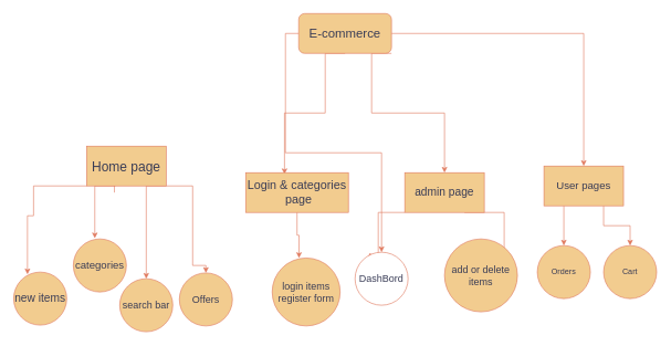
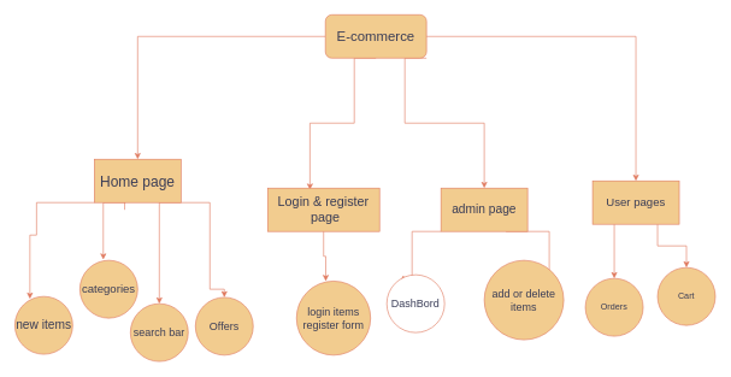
  <mxCell id="0" />
  <mxCell id="1" parent="0" />
  <mxCell id="2" style="edgeStyle=orthogonalEdgeStyle;rounded=0;orthogonalLoop=1;jettySize=auto;html=1;exitX=0.5;exitY=1;exitDx=0;exitDy=0;entryX=0.378;entryY=0.037;entryDx=0;entryDy=0;entryPerimeter=0;labelBackgroundColor=none;fontColor=default;strokeColor=#E07A5F;" parent="1" source="6" target="13" edge="1"><mxGeometry relative="1" as="geometry"><Array as="points"><mxPoint x="490" y="80" /><mxPoint x="490" y="170" /><mxPoint x="429" y="170" /></Array></mxGeometry></mxCell>
  <mxCell id="3" style="edgeStyle=orthogonalEdgeStyle;rounded=0;orthogonalLoop=1;jettySize=auto;html=1;exitX=1;exitY=0.5;exitDx=0;exitDy=0;entryX=0.5;entryY=0;entryDx=0;entryDy=0;labelBackgroundColor=none;fontColor=default;strokeColor=#E07A5F;" parent="1" source="6" target="16" edge="1"><mxGeometry relative="1" as="geometry" /></mxCell>
- <mxCell id="4" style="edgeStyle=orthogonalEdgeStyle;rounded=0;orthogonalLoop=1;jettySize=auto;html=1;exitX=0;exitY=0.5;exitDx=0;exitDy=0;labelBackgroundColor=none;fontColor=default;strokeColor=#E07A5F;" parent="1" source="6" target="24" edge="1"><mxGeometry relative="1" as="geometry" /></mxCell>
+ <mxCell id="4" style="edgeStyle=orthogonalEdgeStyle;rounded=0;orthogonalLoop=1;jettySize=auto;html=1;exitX=0;exitY=0.5;exitDx=0;exitDy=0;entryX=0.5;entryY=0;entryDx=0;entryDy=0;labelBackgroundColor=none;fontColor=default;strokeColor=#E07A5F;" parent="1" source="6" target="11" edge="1"><mxGeometry relative="1" as="geometry" /></mxCell>
  <mxCell id="5" style="edgeStyle=orthogonalEdgeStyle;rounded=0;orthogonalLoop=1;jettySize=auto;html=1;exitX=1;exitY=1;exitDx=0;exitDy=0;labelBackgroundColor=none;fontColor=default;strokeColor=#E07A5F;" parent="1" source="6" target="19" edge="1"><mxGeometry relative="1" as="geometry"><Array as="points"><mxPoint x="560" y="80" /><mxPoint x="560" y="170" /><mxPoint x="670" y="170" /></Array></mxGeometry></mxCell>
  <mxCell id="6" value="&lt;font style=&quot;font-size: 19px;&quot;&gt;E-commerce&lt;/font&gt;" style="rounded=1;whiteSpace=wrap;html=1;labelBackgroundColor=none;fillColor=#F2CC8F;strokeColor=#E07A5F;fontColor=#393C56;" parent="1" vertex="1"><mxGeometry x="450" y="20" width="140" height="60" as="geometry" /></mxCell>
  <mxCell id="7" style="edgeStyle=orthogonalEdgeStyle;rounded=0;orthogonalLoop=1;jettySize=auto;html=1;exitX=0;exitY=1;exitDx=0;exitDy=0;entryX=0.26;entryY=0.042;entryDx=0;entryDy=0;entryPerimeter=0;labelBackgroundColor=none;fontColor=default;strokeColor=#E07A5F;" parent="1" source="11" target="20" edge="1"><mxGeometry relative="1" as="geometry"><Array as="points"><mxPoint x="50" y="280" /><mxPoint x="50" y="325" /></Array></mxGeometry></mxCell>
  <mxCell id="8" style="edgeStyle=orthogonalEdgeStyle;rounded=0;orthogonalLoop=1;jettySize=auto;html=1;entryX=0.405;entryY=-0.013;entryDx=0;entryDy=0;entryPerimeter=0;labelBackgroundColor=none;fontColor=default;strokeColor=#E07A5F;" parent="1" target="21" edge="1"><mxGeometry relative="1" as="geometry"><mxPoint x="172" y="290" as="sourcePoint" /><Array as="points"><mxPoint x="172" y="270" /><mxPoint x="173" y="270" /><mxPoint x="173" y="280" /><mxPoint x="142" y="280" /></Array></mxGeometry></mxCell>
  <mxCell id="9" style="edgeStyle=orthogonalEdgeStyle;rounded=0;orthogonalLoop=1;jettySize=auto;html=1;exitX=0.75;exitY=1;exitDx=0;exitDy=0;entryX=0.5;entryY=0;entryDx=0;entryDy=0;labelBackgroundColor=none;fontColor=default;strokeColor=#E07A5F;" parent="1" source="11" target="22" edge="1"><mxGeometry relative="1" as="geometry"><Array as="points"><mxPoint x="290" y="280" /><mxPoint x="290" y="400" /></Array></mxGeometry></mxCell>
  <mxCell id="10" style="edgeStyle=orthogonalEdgeStyle;rounded=0;orthogonalLoop=1;jettySize=auto;html=1;exitX=0.75;exitY=1;exitDx=0;exitDy=0;entryX=0.5;entryY=0;entryDx=0;entryDy=0;labelBackgroundColor=none;fontColor=default;strokeColor=#E07A5F;" parent="1" source="11" target="25" edge="1"><mxGeometry relative="1" as="geometry" /></mxCell>
  <mxCell id="11" value="&lt;font style=&quot;font-size: 20px;&quot;&gt;Home page&lt;/font&gt;" style="rounded=0;whiteSpace=wrap;html=1;labelBackgroundColor=none;fillColor=#F2CC8F;strokeColor=#E07A5F;fontColor=#393C56;" parent="1" vertex="1"><mxGeometry x="130" y="220" width="120" height="60" as="geometry" /></mxCell>
  <mxCell id="12" style="edgeStyle=orthogonalEdgeStyle;rounded=0;orthogonalLoop=1;jettySize=auto;html=1;exitX=0.5;exitY=1;exitDx=0;exitDy=0;entryX=0.395;entryY=0;entryDx=0;entryDy=0;entryPerimeter=0;labelBackgroundColor=none;fontColor=default;strokeColor=#E07A5F;" parent="1" source="13" target="23" edge="1"><mxGeometry relative="1" as="geometry" /></mxCell>
- <mxCell id="13" value="&lt;font style=&quot;font-size: 18px;&quot;&gt;Login &amp;amp; categories&lt;br&gt;&amp;nbsp;page&lt;/font&gt;" style="rounded=0;whiteSpace=wrap;html=1;labelBackgroundColor=none;fillColor=#F2CC8F;strokeColor=#E07A5F;fontColor=#393C56;" parent="1" vertex="1"><mxGeometry x="370" y="260" width="155" height="60" as="geometry" /></mxCell>
+ <mxCell id="13" value="&lt;font style=&quot;font-size: 18px;&quot;&gt;Login &amp;amp; register&lt;br&gt;&amp;nbsp;page&lt;/font&gt;" style="rounded=0;whiteSpace=wrap;html=1;labelBackgroundColor=none;fillColor=#F2CC8F;strokeColor=#E07A5F;fontColor=#393C56;" parent="1" vertex="1"><mxGeometry x="370" y="260" width="155" height="60" as="geometry" /></mxCell>
  <mxCell id="14" style="edgeStyle=orthogonalEdgeStyle;rounded=0;orthogonalLoop=1;jettySize=auto;html=1;exitX=0.25;exitY=1;exitDx=0;exitDy=0;entryX=0.5;entryY=0;entryDx=0;entryDy=0;labelBackgroundColor=none;fontColor=default;strokeColor=#E07A5F;" parent="1" source="16" target="27" edge="1"><mxGeometry relative="1" as="geometry" /></mxCell>
  <mxCell id="15" style="edgeStyle=orthogonalEdgeStyle;rounded=0;orthogonalLoop=1;jettySize=auto;html=1;exitX=0.75;exitY=1;exitDx=0;exitDy=0;entryX=0.5;entryY=0;entryDx=0;entryDy=0;labelBackgroundColor=none;fontColor=default;strokeColor=#E07A5F;" parent="1" source="16" target="28" edge="1"><mxGeometry relative="1" as="geometry" /></mxCell>
  <mxCell id="16" value="&lt;font style=&quot;font-size: 16px;&quot;&gt;User pages&lt;/font&gt;" style="rounded=0;whiteSpace=wrap;html=1;labelBackgroundColor=none;fillColor=#F2CC8F;strokeColor=#E07A5F;fontColor=#393C56;" parent="1" vertex="1"><mxGeometry x="820" y="250" width="120" height="60" as="geometry" /></mxCell>
  <mxCell id="17" style="edgeStyle=orthogonalEdgeStyle;rounded=0;orthogonalLoop=1;jettySize=auto;html=1;exitX=0;exitY=1;exitDx=0;exitDy=0;entryX=0.285;entryY=0.008;entryDx=0;entryDy=0;entryPerimeter=0;labelBackgroundColor=none;fontColor=default;strokeColor=#E07A5F;" parent="1" source="19" target="24" edge="1"><mxGeometry relative="1" as="geometry"><Array as="points"><mxPoint x="570" y="320" /><mxPoint x="570" y="391" /></Array></mxGeometry></mxCell>
  <mxCell id="18" style="edgeStyle=orthogonalEdgeStyle;rounded=0;orthogonalLoop=1;jettySize=auto;html=1;exitX=0.75;exitY=1;exitDx=0;exitDy=0;entryX=0.5;entryY=0;entryDx=0;entryDy=0;labelBackgroundColor=none;fontColor=default;strokeColor=#E07A5F;" parent="1" source="19" target="26" edge="1"><mxGeometry relative="1" as="geometry"><Array as="points"><mxPoint x="760" y="320" /><mxPoint x="760" y="396" /></Array></mxGeometry></mxCell>
  <mxCell id="19" value="&lt;font style=&quot;font-size: 17px;&quot;&gt;admin page&lt;/font&gt;" style="rounded=0;whiteSpace=wrap;html=1;labelBackgroundColor=none;fillColor=#F2CC8F;strokeColor=#E07A5F;fontColor=#393C56;" parent="1" vertex="1"><mxGeometry x="610" y="260" width="120" height="60" as="geometry" /></mxCell>
  <mxCell id="20" value="&lt;font style=&quot;font-size: 17px;&quot;&gt;new items&lt;/font&gt;" style="ellipse;whiteSpace=wrap;html=1;aspect=fixed;labelBackgroundColor=none;fillColor=#F2CC8F;strokeColor=#E07A5F;fontColor=#393C56;" parent="1" vertex="1"><mxGeometry x="20" y="410" width="80" height="80" as="geometry" /></mxCell>
  <mxCell id="21" value="&lt;font style=&quot;font-size: 16px;&quot;&gt;categories&lt;/font&gt;" style="ellipse;whiteSpace=wrap;html=1;aspect=fixed;labelBackgroundColor=none;fillColor=#F2CC8F;strokeColor=#E07A5F;fontColor=#393C56;" parent="1" vertex="1"><mxGeometry y="360" width="80" height="80" as="geometry" x="110" /></mxCell>
  <mxCell id="22" value="&lt;font style=&quot;font-size: 15px;&quot;&gt;Offers&lt;/font&gt;" style="ellipse;whiteSpace=wrap;html=1;aspect=fixed;labelBackgroundColor=none;fillColor=#F2CC8F;strokeColor=#E07A5F;fontColor=#393C56;" parent="1" vertex="1"><mxGeometry x="270" y="411.25" width="80" height="80" as="geometry" /></mxCell>
  <mxCell id="23" value="&lt;font style=&quot;font-size: 15px;&quot;&gt;login items register form&lt;/font&gt;" style="ellipse;whiteSpace=wrap;html=1;aspect=fixed;labelBackgroundColor=none;fillColor=#F2CC8F;strokeColor=#E07A5F;fontColor=#393C56;" parent="1" vertex="1"><mxGeometry x="410" y="388.75" width="102.5" height="102.5" as="geometry" /></mxCell>
  <mxCell id="24" value="&lt;font style=&quot;font-size: 15px;&quot;&gt;DashBord&lt;/font&gt;" style="ellipse;whiteSpace=wrap;html=1;aspect=fixed;labelBackgroundColor=none;fillColor=#ffffff;strokeColor=#E07A5F;fontColor=#393C56;" parent="1" vertex="1"><mxGeometry x="535" y="380" width="80" height="80" as="geometry" /></mxCell>
  <mxCell id="25" value="&lt;font style=&quot;font-size: 15px;&quot;&gt;search bar&lt;/font&gt;" style="ellipse;whiteSpace=wrap;html=1;aspect=fixed;labelBackgroundColor=none;fillColor=#F2CC8F;strokeColor=#E07A5F;fontColor=#393C56;" parent="1" vertex="1"><mxGeometry x="180" y="420" width="80" height="80" as="geometry" /></mxCell>
  <mxCell id="26" value="&lt;font style=&quot;font-size: 15px;&quot;&gt;add or delete items&lt;/font&gt;" style="ellipse;whiteSpace=wrap;html=1;aspect=fixed;labelBackgroundColor=none;fillColor=#F2CC8F;strokeColor=#E07A5F;fontColor=#393C56;" parent="1" vertex="1"><mxGeometry x="670" y="360" width="110" height="110" as="geometry" /></mxCell>
- <mxCell id="27" value="Orders" style="ellipse;whiteSpace=wrap;html=1;aspect=fixed;labelBackgroundColor=none;fillColor=#F2CC8F;strokeColor=#E07A5F;fontColor=#393C56;" parent="1" vertex="1"><mxGeometry x="810" y="370" width="80" height="80" as="geometry" /></mxCell>
+ <mxCell id="27" value="Orders" style="ellipse;whiteSpace=wrap;html=1;aspect=fixed;labelBackgroundColor=none;fillColor=#F2CC8F;strokeColor=#E07A5F;fontColor=#393C56;" parent="1" vertex="1"><mxGeometry x="810" y="385" width="80" height="80" as="geometry" /></mxCell>
  <mxCell id="28" value="Cart" style="ellipse;whiteSpace=wrap;html=1;aspect=fixed;labelBackgroundColor=none;fillColor=#F2CC8F;strokeColor=#E07A5F;fontColor=#393C56;" parent="1" vertex="1"><mxGeometry x="910" y="370" width="80" height="80" as="geometry" /></mxCell>
